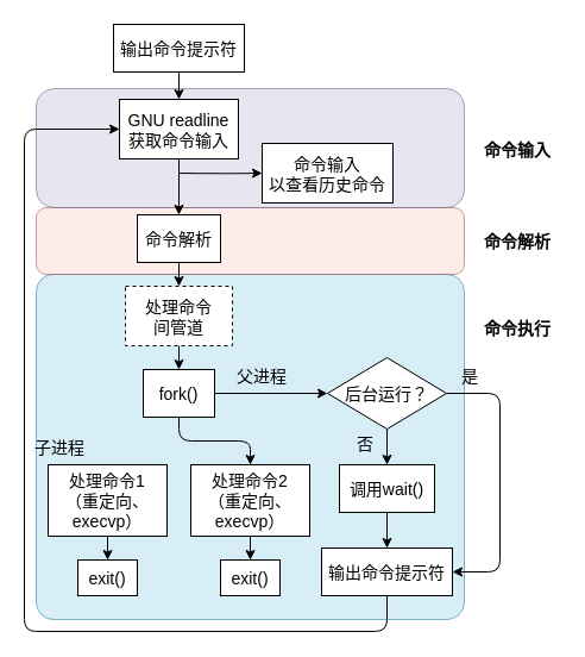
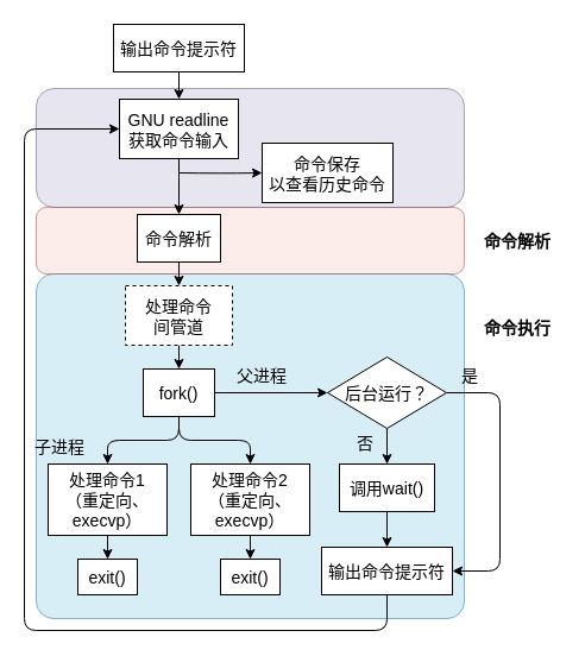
  <mxCell id="0" />
  <mxCell id="1" parent="0" />
  <mxCell id="2" value="" style="rounded=1;fontSize=14;opacity=50;fillColor=#b1ddf0;strokeColor=#10739e;arcSize=5;" vertex="1" parent="1"><mxGeometry x="30" y="230" width="360" height="290" as="geometry" /></mxCell>
  <mxCell id="3" value="" style="rounded=1;fontSize=14;opacity=50;fillColor=#fad9d5;strokeColor=#ae4132;" vertex="1" parent="1"><mxGeometry x="30" y="174" width="360" height="56" as="geometry" /></mxCell>
  <mxCell id="4" value="" style="rounded=1;fontSize=14;fillColor=#d0cee2;strokeColor=#56517e;gradientColor=none;opacity=50;" vertex="1" parent="1"><mxGeometry x="30" y="74" width="360" height="100" as="geometry" /></mxCell>
  <mxCell id="5" value="" style="edgeStyle=orthogonalEdgeStyle;exitX=0.5;exitY=1;exitDx=0;exitDy=0;entryX=0.5;entryY=0;entryDx=0;entryDy=0;fontSize=14;" edge="1" parent="1" source="29" target="7"><mxGeometry relative="1" as="geometry"><mxPoint x="150" y="140" as="sourcePoint" /></mxGeometry></mxCell>
  <mxCell id="6" value="" style="edgeStyle=orthogonalEdgeStyle;fontSize=14;" edge="1" parent="1" source="7" target="11"><mxGeometry relative="1" as="geometry" /></mxCell>
  <mxCell id="7" value="命令解析" style="rounded=0;fontSize=14;" vertex="1" parent="1"><mxGeometry x="115" y="180" width="70" height="40" as="geometry" /></mxCell>
- <mxCell id="8" value="命令输入&#10;以查看历史命令" style="rounded=0;fontSize=14;" vertex="1" parent="1"><mxGeometry x="220" y="120" width="110" height="50" as="geometry" /></mxCell>
+ <mxCell id="8" value="命令保存&#10;以查看历史命令" style="rounded=0;fontSize=14;" vertex="1" parent="1"><mxGeometry x="220" y="120" width="110" height="50" as="geometry" /></mxCell>
  <mxCell id="9" value="" style="endArrow=classic;fontSize=14;entryX=0;entryY=0.5;entryDx=0;entryDy=0;edgeStyle=orthogonalEdgeStyle;elbow=vertical;curved=1;" edge="1" parent="1" target="8"><mxGeometry width="50" height="50" relative="1" as="geometry"><mxPoint x="150" y="145" as="sourcePoint" /><mxPoint x="220" y="200" as="targetPoint" /></mxGeometry></mxCell>
  <mxCell id="10" value="" style="edgeStyle=orthogonalEdgeStyle;fontSize=14;" edge="1" parent="1" source="11" target="17"><mxGeometry relative="1" as="geometry" /></mxCell>
  <mxCell id="11" value="处理命令&#10;间管道" style="rounded=0;fontSize=14;dashed=1;" vertex="1" parent="1"><mxGeometry x="105" y="240" width="90" height="50" as="geometry" /></mxCell>
  <mxCell id="12" value="" style="edgeStyle=orthogonalEdgeStyle;fontSize=14;fontColor=#000000;" edge="1" parent="1" source="13" target="33"><mxGeometry relative="1" as="geometry" /></mxCell>
  <mxCell id="13" value="处理命令1&#10;（重定向、&#10;execvp）" style="rounded=0;fontSize=14;" vertex="1" parent="1"><mxGeometry x="40" y="390" width="100" height="60" as="geometry" /></mxCell>
+ <mxCell id="14" value="" style="edgeStyle=elbowEdgeStyle;elbow=vertical;endArrow=classic;fontSize=14;entryX=0.5;entryY=0;entryDx=0;entryDy=0;exitX=0.5;exitY=1;exitDx=0;exitDy=0;" edge="1" parent="1" source="17" target="13"><mxGeometry width="50" height="50" relative="1" as="geometry"><mxPoint x="240" y="320" as="sourcePoint" /><mxPoint x="220" y="280" as="targetPoint" /></mxGeometry></mxCell>
  <mxCell id="15" value="" style="edgeStyle=elbowEdgeStyle;elbow=vertical;endArrow=classic;fontSize=14;entryX=0.5;entryY=0;entryDx=0;entryDy=0;exitX=0.5;exitY=1;exitDx=0;exitDy=0;" edge="1" parent="1" source="17" target="25"><mxGeometry width="50" height="50" relative="1" as="geometry"><mxPoint x="160" y="300" as="sourcePoint" /><mxPoint x="200" y="390" as="targetPoint" /></mxGeometry></mxCell>
  <mxCell id="16" value="" style="edgeStyle=orthogonalEdgeStyle;fontSize=14;" edge="1" parent="1" source="17" target="22"><mxGeometry relative="1" as="geometry" /></mxCell>
  <mxCell id="17" value="fork()" style="rounded=0;fontSize=14;" vertex="1" parent="1"><mxGeometry x="120" y="310" width="60" height="40" as="geometry" /></mxCell>
  <mxCell id="18" value="子进程" style="text;strokeColor=none;fillColor=none;align=center;verticalAlign=middle;rounded=0;fontSize=14;" vertex="1" parent="1"><mxGeometry x="20" y="360" width="60" height="30" as="geometry" /></mxCell>
  <mxCell id="19" value="" style="edgeStyle=orthogonalEdgeStyle;fontSize=14;fontColor=#000000;" edge="1" parent="1" source="20" target="30"><mxGeometry relative="1" as="geometry" /></mxCell>
  <mxCell id="20" value="调用wait()" style="rounded=0;fontSize=14;" vertex="1" parent="1"><mxGeometry x="285" y="390" width="80" height="40" as="geometry" /></mxCell>
  <mxCell id="21" value="" style="edgeStyle=orthogonalEdgeStyle;fontSize=14;fontColor=#000000;" edge="1" parent="1" source="22" target="20"><mxGeometry relative="1" as="geometry" /></mxCell>
  <mxCell id="22" value="后台运行？" style="rhombus;fontSize=14;" vertex="1" parent="1"><mxGeometry x="275" y="300" width="100" height="60" as="geometry" /></mxCell>
  <mxCell id="23" value="父进程" style="text;strokeColor=none;fillColor=none;align=center;verticalAlign=middle;rounded=0;fontSize=14;" vertex="1" parent="1"><mxGeometry x="190" y="300" width="60" height="30" as="geometry" /></mxCell>
  <mxCell id="24" value="" style="edgeStyle=orthogonalEdgeStyle;fontSize=14;fontColor=#000000;" edge="1" parent="1" source="25" target="34"><mxGeometry relative="1" as="geometry" /></mxCell>
  <mxCell id="25" value="处理命令2&#10;（重定向、&#10;execvp）" style="rounded=0;fontSize=14;" vertex="1" parent="1"><mxGeometry x="160" y="390" width="100" height="60" as="geometry" /></mxCell>
  <mxCell id="26" value="否" style="text;strokeColor=none;fillColor=none;align=center;verticalAlign=middle;rounded=0;fontSize=14;" vertex="1" parent="1"><mxGeometry x="277" y="357" width="60" height="30" as="geometry" /></mxCell>
  <mxCell id="27" value="" style="edgeStyle=orthogonalEdgeStyle;fontSize=14;fontColor=#000000;" edge="1" parent="1" source="28" target="29"><mxGeometry relative="1" as="geometry" /></mxCell>
  <mxCell id="28" value="输出命令提示符" style="rounded=0;fontSize=14;fontColor=#000000;" vertex="1" parent="1"><mxGeometry x="95" y="20" width="110" height="40" as="geometry" /></mxCell>
  <mxCell id="29" value="GNU readline&#10;获取命令输入" style="rounded=0;fontSize=14;fontColor=#000000;" vertex="1" parent="1"><mxGeometry x="100" y="83" width="100" height="50" as="geometry" /></mxCell>
  <mxCell id="30" value="输出命令提示符" style="rounded=0;fontSize=14;fontColor=#000000;" vertex="1" parent="1"><mxGeometry x="270" y="460" width="110" height="40" as="geometry" /></mxCell>
  <mxCell id="31" value="" style="endArrow=classic;fontSize=14;fontColor=#000000;entryX=1;entryY=0.5;entryDx=0;entryDy=0;exitX=1;exitY=0.5;exitDx=0;exitDy=0;edgeStyle=orthogonalEdgeStyle;" edge="1" parent="1" source="22" target="30"><mxGeometry width="50" height="50" relative="1" as="geometry"><mxPoint x="400" y="390" as="sourcePoint" /><mxPoint x="450" y="340" as="targetPoint" /><Array as="points"><mxPoint x="420" y="330" /><mxPoint x="420" y="480" /></Array></mxGeometry></mxCell>
  <mxCell id="32" value="是" style="text;strokeColor=none;fillColor=none;align=center;verticalAlign=middle;rounded=0;fontSize=14;" vertex="1" parent="1"><mxGeometry x="365" y="300" width="60" height="30" as="geometry" /></mxCell>
  <mxCell id="33" value="exit()" style="fontSize=14;rounded=0;" vertex="1" parent="1"><mxGeometry x="65" y="470" width="50" height="30" as="geometry" /></mxCell>
  <mxCell id="34" value="exit()" style="fontSize=14;rounded=0;" vertex="1" parent="1"><mxGeometry x="185" y="470" width="50" height="30" as="geometry" /></mxCell>
  <mxCell id="35" value="" style="endArrow=classic;fontSize=14;fontColor=#000000;exitX=0.5;exitY=1;exitDx=0;exitDy=0;entryX=0;entryY=0.5;entryDx=0;entryDy=0;" edge="1" parent="1" source="30" target="29"><mxGeometry width="50" height="50" relative="1" as="geometry"><mxPoint x="260" y="590" as="sourcePoint" /><mxPoint x="310" y="540" as="targetPoint" /><Array as="points"><mxPoint x="325" y="530" /><mxPoint x="20" y="530" /><mxPoint x="20" y="108" /></Array></mxGeometry></mxCell>
- <mxCell id="36" value="命令输入" style="text;strokeColor=none;fillColor=none;align=center;verticalAlign=middle;rounded=0;fontSize=14;fontColor=#000000;opacity=50;fontStyle=1" vertex="1" parent="1"><mxGeometry x="400" y="110" width="70" height="30" as="geometry" /></mxCell>
  <mxCell id="37" value="命令解析" style="text;strokeColor=none;fillColor=none;align=center;verticalAlign=middle;rounded=0;fontSize=14;fontColor=#000000;opacity=50;fontStyle=1" vertex="1" parent="1"><mxGeometry x="400" y="187" width="70" height="30" as="geometry" /></mxCell>
  <mxCell id="38" value="命令执行" style="text;strokeColor=none;fillColor=none;align=center;verticalAlign=middle;rounded=0;fontSize=14;fontColor=#000000;opacity=50;fontStyle=1" vertex="1" parent="1"><mxGeometry x="400" y="260" width="70" height="30" as="geometry" /></mxCell>
